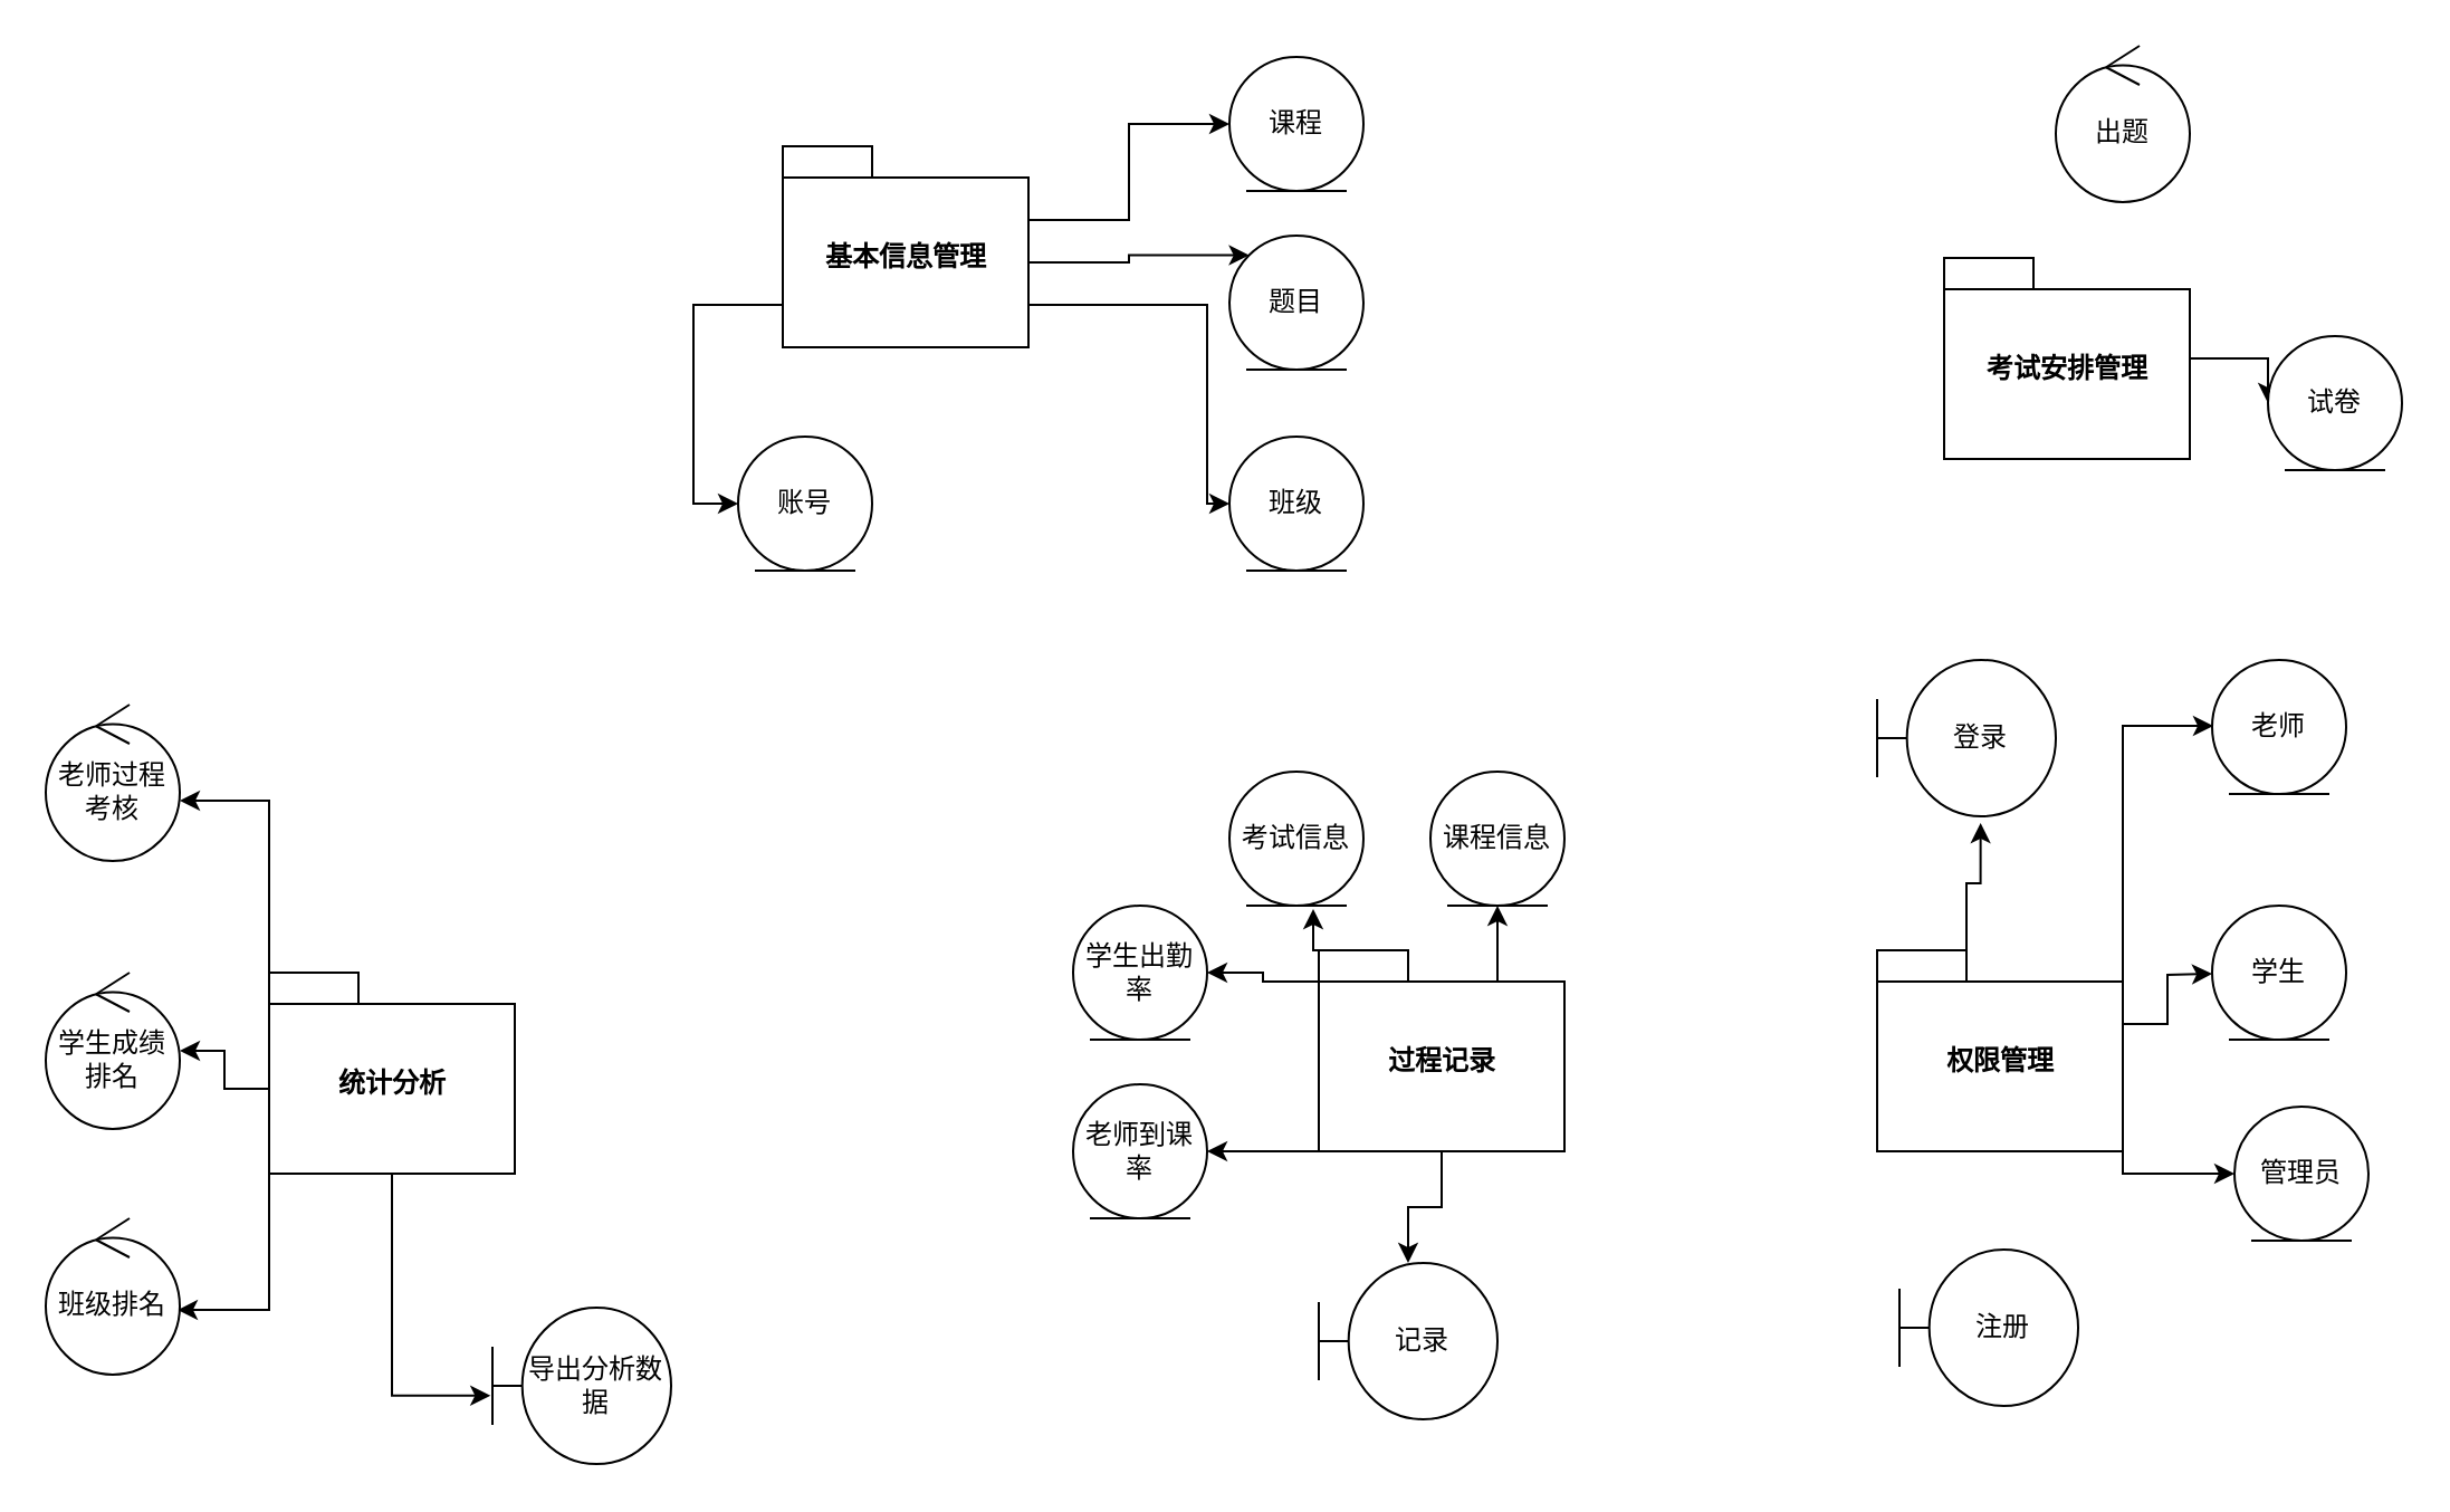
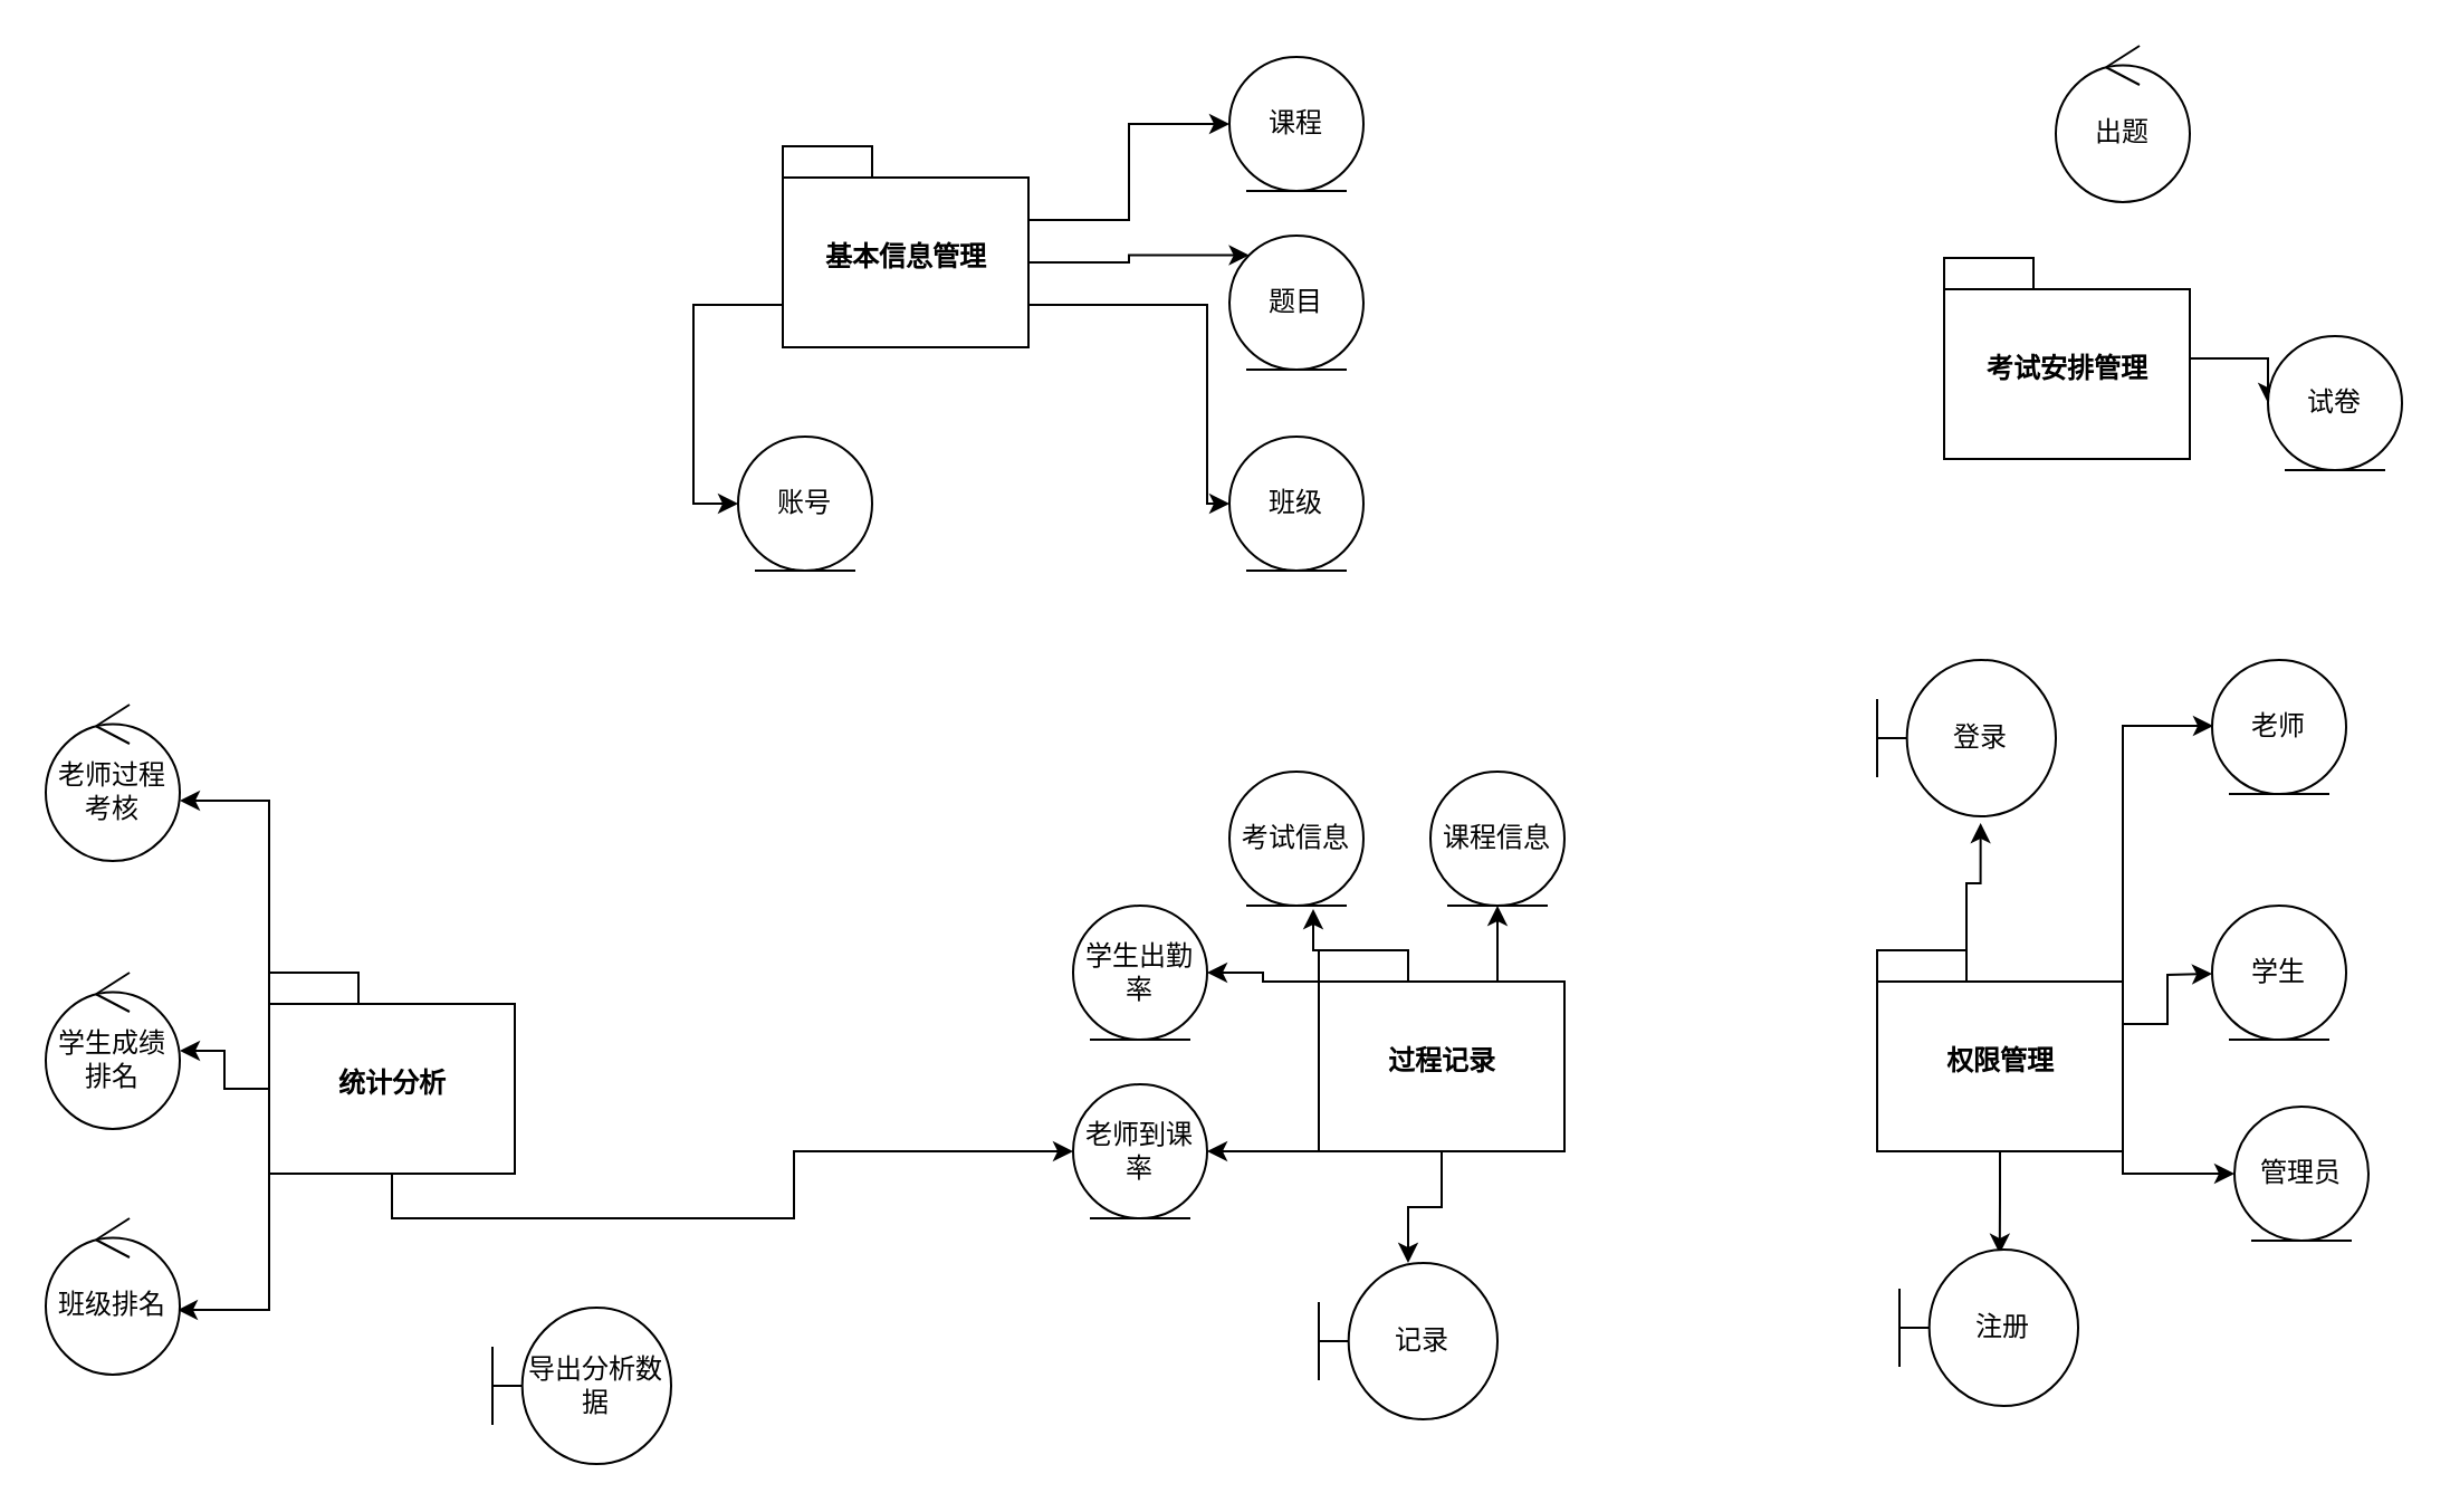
  <mxCell id="0" />
  <mxCell id="1" parent="0" />
  <mxCell id="2" style="edgeStyle=orthogonalEdgeStyle;rounded=0;orthogonalLoop=1;jettySize=auto;html=1;exitX=0;exitY=0;exitDx=0;exitDy=0;exitPerimeter=0;entryX=1;entryY=0.614;entryDx=0;entryDy=0;entryPerimeter=0;" edge="1" parent="1" source="6" target="37"><mxGeometry relative="1" as="geometry" /></mxCell>
  <mxCell id="3" style="edgeStyle=orthogonalEdgeStyle;rounded=0;orthogonalLoop=1;jettySize=auto;html=1;exitX=0;exitY=0;exitDx=0;exitDy=52;exitPerimeter=0;" edge="1" parent="1" source="6" target="38"><mxGeometry relative="1" as="geometry" /></mxCell>
  <mxCell id="4" style="edgeStyle=orthogonalEdgeStyle;rounded=0;orthogonalLoop=1;jettySize=auto;html=1;exitX=0;exitY=0;exitDx=0;exitDy=90;exitPerimeter=0;entryX=0.983;entryY=0.586;entryDx=0;entryDy=0;entryPerimeter=0;" edge="1" parent="1" source="6" target="36"><mxGeometry relative="1" as="geometry" /></mxCell>
- <mxCell id="5" style="edgeStyle=orthogonalEdgeStyle;rounded=0;orthogonalLoop=1;jettySize=auto;html=1;exitX=0.5;exitY=1;exitDx=0;exitDy=0;exitPerimeter=0;entryX=-0.011;entryY=0.563;entryDx=0;entryDy=0;entryPerimeter=0;" edge="1" parent="1" source="6" target="44"><mxGeometry relative="1" as="geometry" /></mxCell>
+ <mxCell id="5" style="edgeStyle=orthogonalEdgeStyle;rounded=0;orthogonalLoop=1;jettySize=auto;html=1;exitX=0.5;exitY=1;exitDx=0;exitDy=0;exitPerimeter=0;" edge="1" parent="1" source="6" target="34"><mxGeometry relative="1" as="geometry" /></mxCell>
  <mxCell id="6" value="统计分析" style="shape=folder;fontStyle=1;spacingTop=10;tabWidth=40;tabHeight=14;tabPosition=left;html=1;" vertex="1" parent="1"><mxGeometry x="120" y="435" width="110" height="90" as="geometry" /></mxCell>
  <mxCell id="7" style="edgeStyle=orthogonalEdgeStyle;rounded=0;orthogonalLoop=1;jettySize=auto;html=1;exitX=0;exitY=0;exitDx=0;exitDy=90;exitPerimeter=0;" edge="1" parent="1" source="12" target="34"><mxGeometry relative="1" as="geometry"><Array as="points"><mxPoint x="580" y="515" /><mxPoint x="580" y="515" /></Array></mxGeometry></mxCell>
  <mxCell id="8" style="edgeStyle=orthogonalEdgeStyle;rounded=0;orthogonalLoop=1;jettySize=auto;html=1;exitX=0;exitY=0;exitDx=0;exitDy=14;exitPerimeter=0;" edge="1" parent="1" source="12" target="35"><mxGeometry relative="1" as="geometry" /></mxCell>
  <mxCell id="9" style="edgeStyle=orthogonalEdgeStyle;rounded=0;orthogonalLoop=1;jettySize=auto;html=1;exitX=0;exitY=0;exitDx=0;exitDy=0;exitPerimeter=0;entryX=0.625;entryY=1.025;entryDx=0;entryDy=0;entryPerimeter=0;" edge="1" parent="1" source="12" target="31"><mxGeometry relative="1" as="geometry" /></mxCell>
  <mxCell id="10" style="edgeStyle=orthogonalEdgeStyle;rounded=0;orthogonalLoop=1;jettySize=auto;html=1;exitX=0;exitY=0;exitDx=75;exitDy=14;exitPerimeter=0;entryX=0.5;entryY=1;entryDx=0;entryDy=0;" edge="1" parent="1" source="12" target="30"><mxGeometry relative="1" as="geometry" /></mxCell>
  <mxCell id="11" style="edgeStyle=orthogonalEdgeStyle;rounded=0;orthogonalLoop=1;jettySize=auto;html=1;exitX=0.5;exitY=1;exitDx=0;exitDy=0;exitPerimeter=0;" edge="1" parent="1" source="12" target="45"><mxGeometry relative="1" as="geometry" /></mxCell>
  <mxCell id="12" value="过程记录" style="shape=folder;fontStyle=1;spacingTop=10;tabWidth=40;tabHeight=14;tabPosition=left;html=1;" vertex="1" parent="1"><mxGeometry x="590" y="425" width="110" height="90" as="geometry" /></mxCell>
  <mxCell id="13" style="edgeStyle=orthogonalEdgeStyle;rounded=0;orthogonalLoop=1;jettySize=auto;html=1;exitX=0;exitY=0;exitDx=75;exitDy=14;exitPerimeter=0;entryX=0.007;entryY=0.492;entryDx=0;entryDy=0;entryPerimeter=0;" edge="1" parent="1" source="18"><mxGeometry relative="1" as="geometry"><mxPoint x="990.49" y="324.52" as="targetPoint" /><Array as="points"><mxPoint x="950" y="439" /><mxPoint x="950" y="325" /></Array></mxGeometry></mxCell>
  <mxCell id="14" style="edgeStyle=orthogonalEdgeStyle;rounded=0;orthogonalLoop=1;jettySize=auto;html=1;exitX=0;exitY=0;exitDx=110;exitDy=33;exitPerimeter=0;entryX=0;entryY=0.508;entryDx=0;entryDy=0;entryPerimeter=0;" edge="1" parent="1" source="18"><mxGeometry relative="1" as="geometry"><mxPoint x="990" y="435.48" as="targetPoint" /></mxGeometry></mxCell>
  <mxCell id="15" style="edgeStyle=orthogonalEdgeStyle;rounded=0;orthogonalLoop=1;jettySize=auto;html=1;exitX=0;exitY=0;exitDx=110;exitDy=90;exitPerimeter=0;entryX=0;entryY=0.5;entryDx=0;entryDy=0;" edge="1" parent="1" source="18" target="41"><mxGeometry relative="1" as="geometry"><mxPoint x="987.97" y="546.98" as="targetPoint" /><Array as="points"><mxPoint x="950" y="525" /></Array></mxGeometry></mxCell>
  <mxCell id="16" style="edgeStyle=orthogonalEdgeStyle;rounded=0;orthogonalLoop=1;jettySize=auto;html=1;exitX=0;exitY=0;exitDx=40;exitDy=0;exitPerimeter=0;entryX=0.579;entryY=1.043;entryDx=0;entryDy=0;entryPerimeter=0;" edge="1" parent="1" source="18" target="42"><mxGeometry relative="1" as="geometry" /></mxCell>
+ <mxCell id="17" style="edgeStyle=orthogonalEdgeStyle;rounded=0;orthogonalLoop=1;jettySize=auto;html=1;exitX=0.5;exitY=1;exitDx=0;exitDy=0;exitPerimeter=0;entryX=0.561;entryY=0.027;entryDx=0;entryDy=0;entryPerimeter=0;" edge="1" parent="1" source="18" target="43"><mxGeometry relative="1" as="geometry" /></mxCell>
  <mxCell id="18" value="权限管理" style="shape=folder;fontStyle=1;spacingTop=10;tabWidth=40;tabHeight=14;tabPosition=left;html=1;" vertex="1" parent="1"><mxGeometry x="840" y="425" width="110" height="90" as="geometry" /></mxCell>
  <mxCell id="19" style="edgeStyle=orthogonalEdgeStyle;rounded=0;orthogonalLoop=1;jettySize=auto;html=1;exitX=0;exitY=0;exitDx=110;exitDy=52;exitPerimeter=0;entryX=0;entryY=0.5;entryDx=0;entryDy=0;" edge="1" parent="1" source="20" target="32"><mxGeometry relative="1" as="geometry"><Array as="points"><mxPoint x="980" y="160" /></Array></mxGeometry></mxCell>
  <mxCell id="20" value="考试安排管理" style="shape=folder;fontStyle=1;spacingTop=10;tabWidth=40;tabHeight=14;tabPosition=left;html=1;" vertex="1" parent="1"><mxGeometry x="870" y="115" width="110" height="90" as="geometry" /></mxCell>
  <mxCell id="21" style="edgeStyle=orthogonalEdgeStyle;rounded=0;orthogonalLoop=1;jettySize=auto;html=1;exitX=0;exitY=0;exitDx=0;exitDy=71;exitPerimeter=0;entryX=0;entryY=0.5;entryDx=0;entryDy=0;" edge="1" parent="1" source="25" target="26"><mxGeometry relative="1" as="geometry" /></mxCell>
  <mxCell id="22" style="edgeStyle=orthogonalEdgeStyle;rounded=0;orthogonalLoop=1;jettySize=auto;html=1;exitX=0;exitY=0;exitDx=110;exitDy=71;exitPerimeter=0;entryX=0;entryY=0.5;entryDx=0;entryDy=0;" edge="1" parent="1" source="25" target="29"><mxGeometry relative="1" as="geometry"><Array as="points"><mxPoint x="540" y="136" /><mxPoint x="540" y="225" /></Array></mxGeometry></mxCell>
  <mxCell id="23" style="edgeStyle=orthogonalEdgeStyle;rounded=0;orthogonalLoop=1;jettySize=auto;html=1;exitX=0;exitY=0;exitDx=110;exitDy=52;exitPerimeter=0;entryX=0;entryY=0;entryDx=0;entryDy=0;" edge="1" parent="1" source="25" target="28"><mxGeometry relative="1" as="geometry" /></mxCell>
  <mxCell id="24" style="edgeStyle=orthogonalEdgeStyle;rounded=0;orthogonalLoop=1;jettySize=auto;html=1;exitX=0;exitY=0;exitDx=110;exitDy=33;exitPerimeter=0;entryX=0;entryY=0.5;entryDx=0;entryDy=0;" edge="1" parent="1" source="25" target="27"><mxGeometry relative="1" as="geometry" /></mxCell>
  <mxCell id="25" value="基本信息管理" style="shape=folder;fontStyle=1;spacingTop=10;tabWidth=40;tabHeight=14;tabPosition=left;html=1;" vertex="1" parent="1"><mxGeometry x="350" y="65" width="110" height="90" as="geometry" /></mxCell>
  <mxCell id="26" value="账号" style="ellipse;shape=umlEntity;whiteSpace=wrap;html=1;" vertex="1" parent="1"><mxGeometry x="330" y="195" width="60" height="60" as="geometry" /></mxCell>
  <mxCell id="27" value="课程" style="ellipse;shape=umlEntity;whiteSpace=wrap;html=1;" vertex="1" parent="1"><mxGeometry x="550" y="25" width="60" height="60" as="geometry" /></mxCell>
  <mxCell id="28" value="题目" style="ellipse;shape=umlEntity;whiteSpace=wrap;html=1;" vertex="1" parent="1"><mxGeometry x="550" y="105" width="60" height="60" as="geometry" /></mxCell>
  <mxCell id="29" value="班级" style="ellipse;shape=umlEntity;whiteSpace=wrap;html=1;" vertex="1" parent="1"><mxGeometry x="550" y="195" width="60" height="60" as="geometry" /></mxCell>
  <mxCell id="30" value="课程信息" style="ellipse;shape=umlEntity;whiteSpace=wrap;html=1;" vertex="1" parent="1"><mxGeometry x="640" y="345" width="60" height="60" as="geometry" /></mxCell>
  <mxCell id="31" value="考试信息" style="ellipse;shape=umlEntity;whiteSpace=wrap;html=1;" vertex="1" parent="1"><mxGeometry x="550" y="345" width="60" height="60" as="geometry" /></mxCell>
  <mxCell id="32" value="试卷" style="ellipse;shape=umlEntity;whiteSpace=wrap;html=1;" vertex="1" parent="1"><mxGeometry x="1015" y="150" width="60" height="60" as="geometry" /></mxCell>
  <mxCell id="33" value="出题" style="ellipse;shape=umlControl;whiteSpace=wrap;html=1;" vertex="1" parent="1"><mxGeometry x="920" y="20" width="60" height="70" as="geometry" /></mxCell>
  <mxCell id="34" value="老师到课率" style="ellipse;shape=umlEntity;whiteSpace=wrap;html=1;" vertex="1" parent="1"><mxGeometry x="480" y="485" width="60" height="60" as="geometry" /></mxCell>
  <mxCell id="35" value="学生出勤率" style="ellipse;shape=umlEntity;whiteSpace=wrap;html=1;" vertex="1" parent="1"><mxGeometry x="480" y="405" width="60" height="60" as="geometry" /></mxCell>
  <mxCell id="36" value="班级排名" style="ellipse;shape=umlControl;whiteSpace=wrap;html=1;" vertex="1" parent="1"><mxGeometry x="20" y="545" width="60" height="70" as="geometry" /></mxCell>
  <mxCell id="37" value="老师过程考核" style="ellipse;shape=umlControl;whiteSpace=wrap;html=1;" vertex="1" parent="1"><mxGeometry x="20" y="315" width="60" height="70" as="geometry" /></mxCell>
  <mxCell id="38" value="学生成绩排名" style="ellipse;shape=umlControl;whiteSpace=wrap;html=1;" vertex="1" parent="1"><mxGeometry x="20" y="435" width="60" height="70" as="geometry" /></mxCell>
  <mxCell id="39" value="老师" style="ellipse;shape=umlEntity;whiteSpace=wrap;html=1;" vertex="1" parent="1"><mxGeometry x="990" y="295" width="60" height="60" as="geometry" /></mxCell>
  <mxCell id="40" value="学生" style="ellipse;shape=umlEntity;whiteSpace=wrap;html=1;" vertex="1" parent="1"><mxGeometry x="990" y="405" width="60" height="60" as="geometry" /></mxCell>
  <mxCell id="41" value="管理员" style="ellipse;shape=umlEntity;whiteSpace=wrap;html=1;" vertex="1" parent="1"><mxGeometry x="1000" y="495" width="60" height="60" as="geometry" /></mxCell>
  <mxCell id="42" value="登录" style="shape=umlBoundary;whiteSpace=wrap;html=1;" vertex="1" parent="1"><mxGeometry x="840" y="295" width="80" height="70" as="geometry" /></mxCell>
  <mxCell id="43" value="注册" style="shape=umlBoundary;whiteSpace=wrap;html=1;" vertex="1" parent="1"><mxGeometry x="850" y="559" width="80" height="70" as="geometry" /></mxCell>
  <mxCell id="44" value="导出分析数据" style="shape=umlBoundary;whiteSpace=wrap;html=1;" vertex="1" parent="1"><mxGeometry x="220" y="585" width="80" height="70" as="geometry" /></mxCell>
  <mxCell id="45" value="记录" style="shape=umlBoundary;whiteSpace=wrap;html=1;" vertex="1" parent="1"><mxGeometry x="590" y="565" width="80" height="70" as="geometry" /></mxCell>
